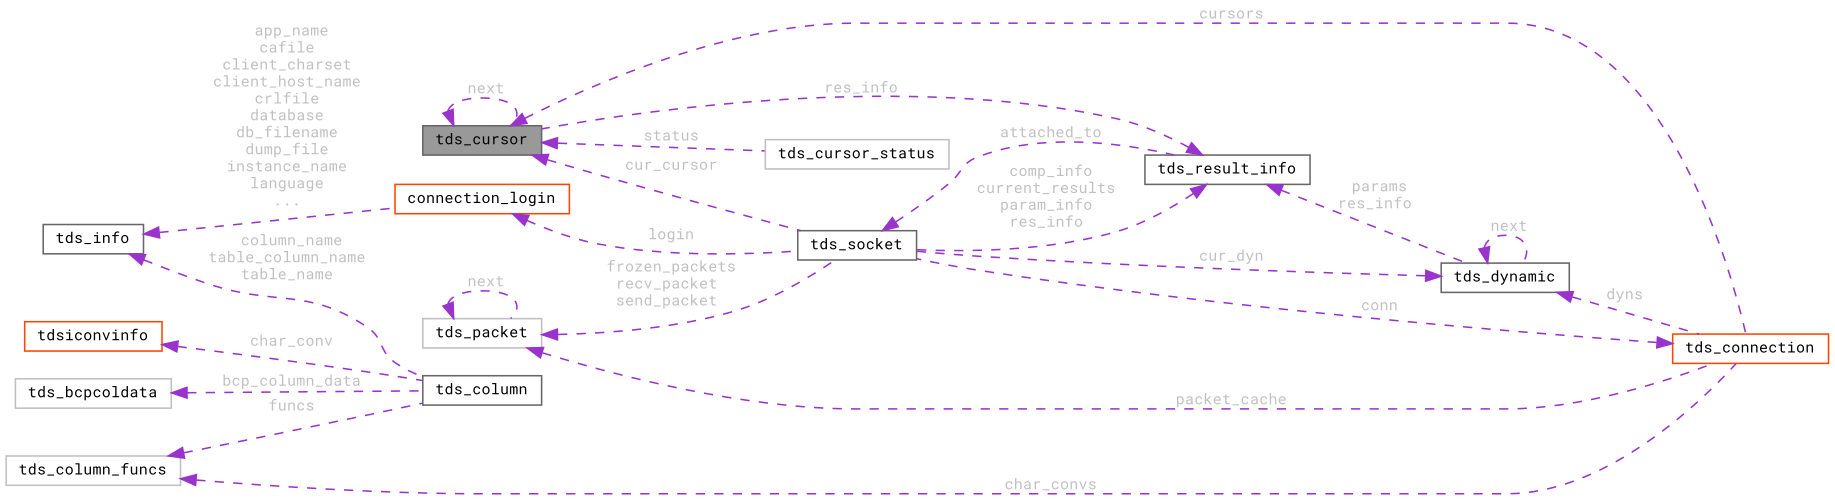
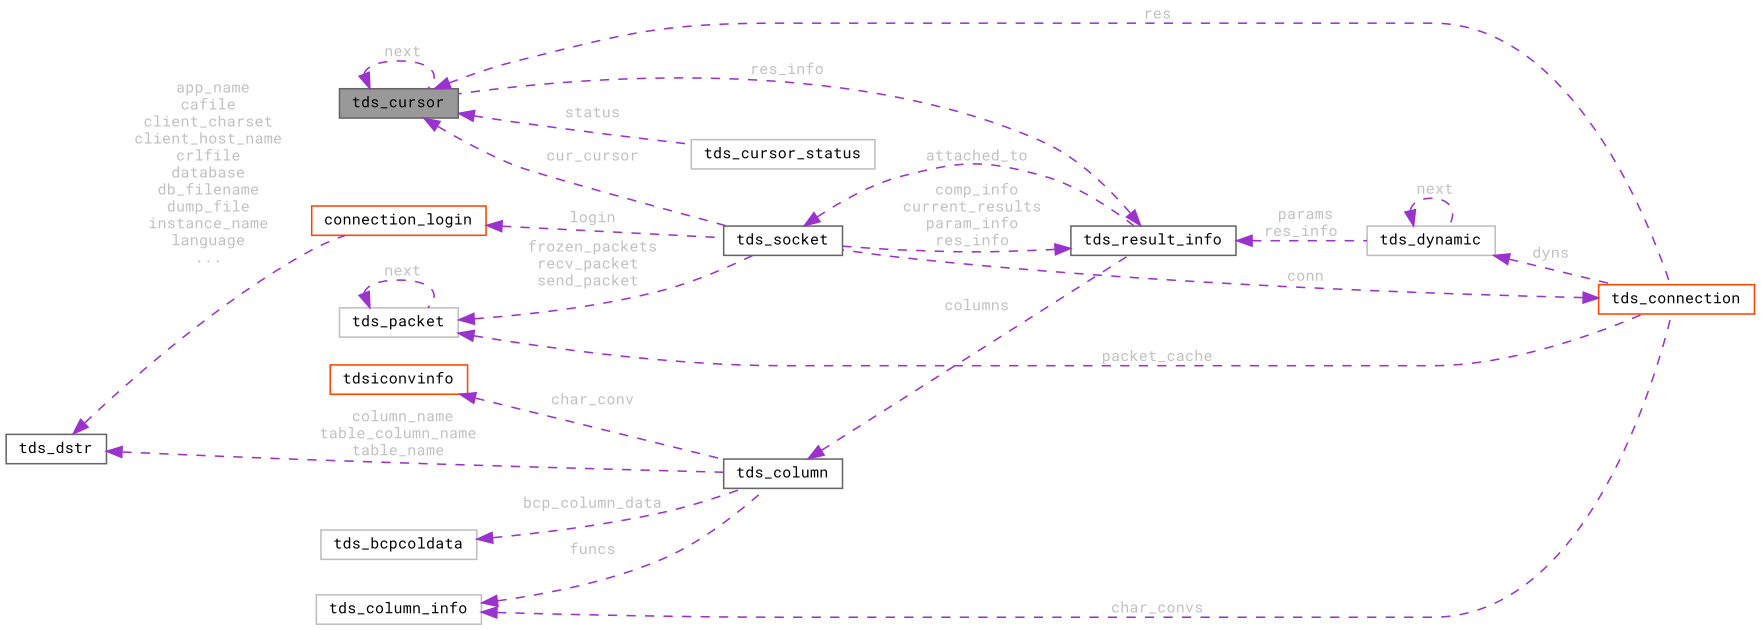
  digraph {
    fontname="Roboto Mono"
    rankdir=LR
    node [color=gray40 fillcolor=white fontname="Roboto Mono" fontsize=10 shape=box style=filled]
    edge [color=darkorchid3 dir=back fontcolor=grey fontname="Roboto Mono" fontsize=10 labelfontname=Helvetica labelfontsize=10 style=dashed]
    n1 [fillcolor=grey60 fontcolor=black height=0.2 label=tds_cursor width=0.4]
    n2 [height=0.2 label=tds_socket width=0.4]
    n3 [color=orangered height=0.2 label=tds_connection width=0.4]
    n4 [color=grey75 height=0.2 label=tds_cursor_status width=0.4]
    n5 [height=0.2 label=tds_result_info width=0.4]
-   n6 [height=0.2 label=tds_dynamic width=0.4]
+   n6 [color=grey75 height=0.2 label=tds_dynamic width=0.4]
    n7 [height=0.2 label=tds_column width=0.4]
-   n8 [color=grey75 height=0.2 label=tds_column_funcs width=0.4]
+   n8 [color=grey75 height=0.2 label=tds_column_info width=0.4]
    n9 [color=orangered height=0.2 label=tdsiconvinfo width=0.4]
-   n10 [height=0.2 label=tds_info width=0.4]
+   n10 [height=0.2 label=tds_dstr width=0.4]
    n11 [color=orangered height=0.2 label=connection_login width=0.4]
    n12 [color=grey75 height=0.2 label=tds_bcpcoldata width=0.4]
    n13 [color=grey75 height=0.2 label=tds_packet width=0.4]
    n1 -> n1 [label=" next"]
    n1 -> n2 [label=" cur_cursor"]
-   n1 -> n3 [label=" cursors"]
+   n1 -> n3 [label=" res"]
    n1 -> n4 [label=" status"]
    n2 -> n5 [label=" attached_to"]
    n3 -> n2 [label=" conn"]
    n5 -> n1 [label=" res_info"]
    n5 -> n2 [label=" comp_info\ncurrent_results\nparam_info\nres_info"]
    n5 -> n6 [label=" params\nres_info"]
-   n6 -> n2 [label=" cur_dyn"]
    n6 -> n3 [label=" dyns"]
    n6 -> n6 [label=" next"]
+   n7 -> n5 [label=" columns"]
    n8 -> n3 [label=" char_convs"]
    n8 -> n7 [label=" funcs"]
    n9 -> n7 [label=" char_conv"]
    n10 -> n7 [label=" column_name\ntable_column_name\ntable_name"]
    n10 -> n11 [label=" app_name\ncafile\nclient_charset\nclient_host_name\ncrlfile\ndatabase\ndb_filename\ndump_file\ninstance_name\nlanguage\n..."]
    n11 -> n2 [label=" login"]
    n12 -> n7 [label=" bcp_column_data"]
    n13 -> n2 [label=" frozen_packets\nrecv_packet\nsend_packet"]
    n13 -> n3 [label=" packet_cache"]
    n13 -> n13 [label=" next"]
  }
